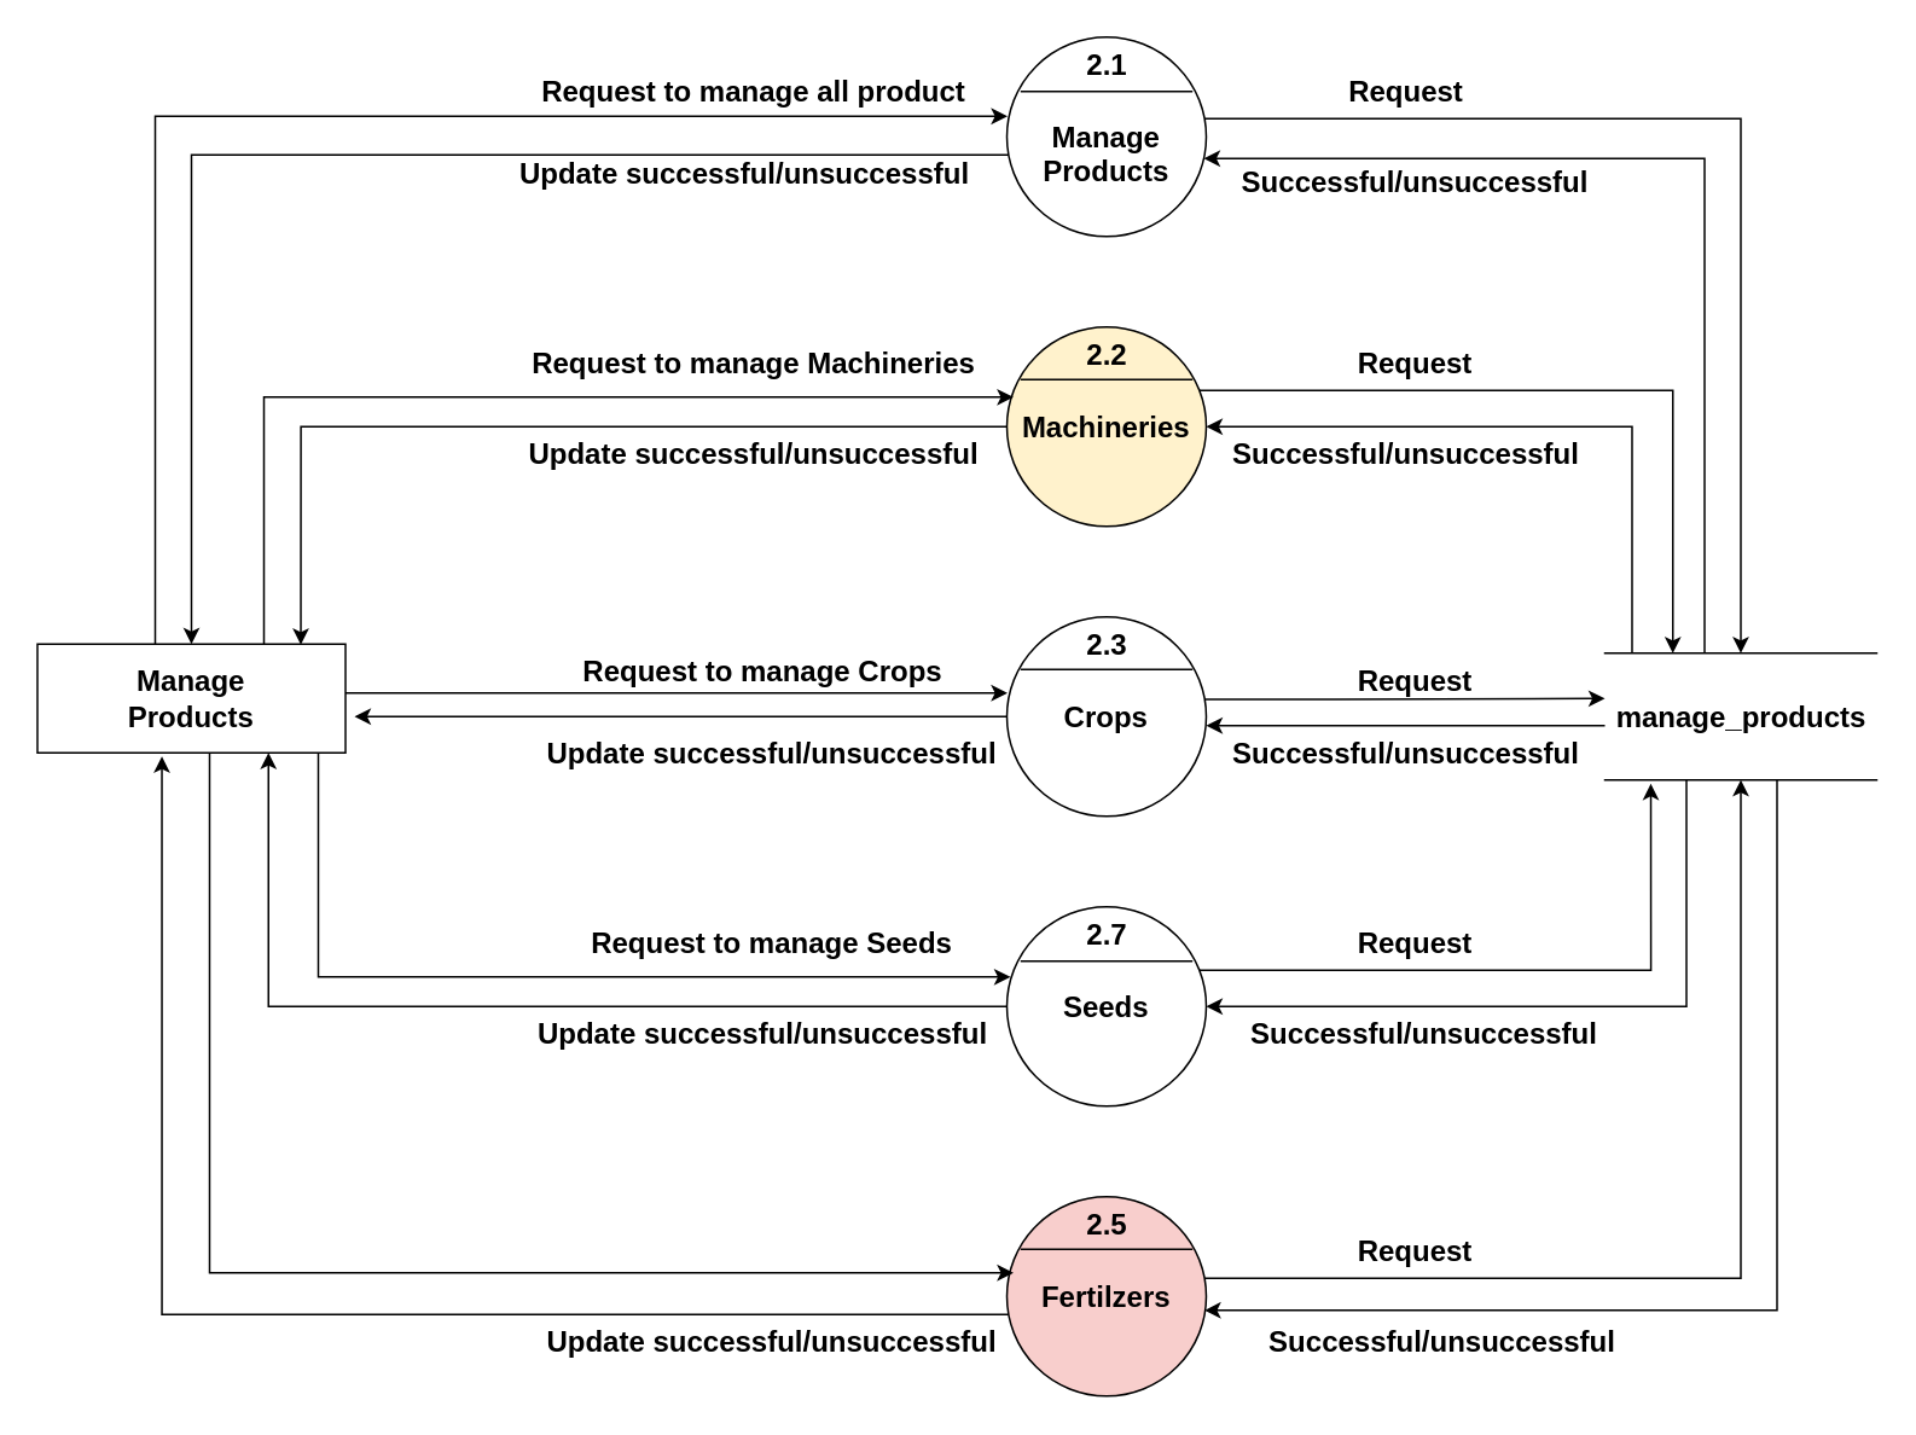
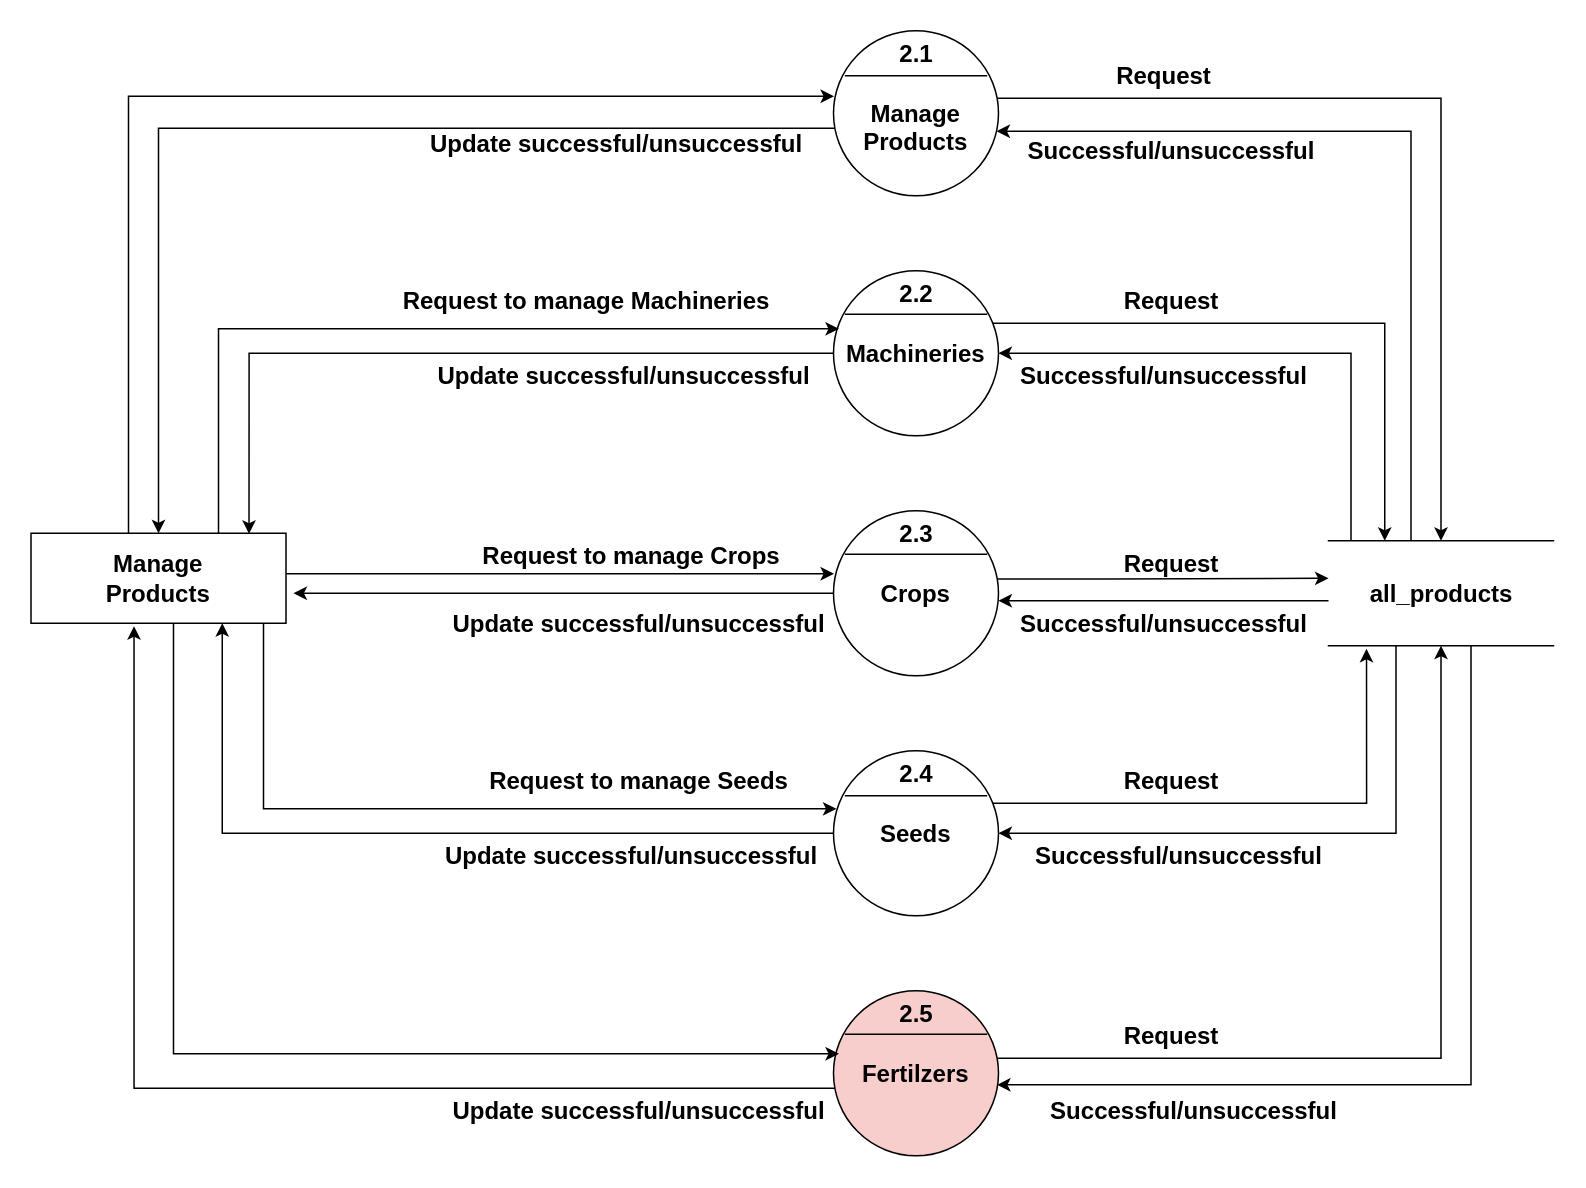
  <mxCell id="0" />
  <mxCell id="1" parent="0" />
  <mxCell id="2" style="edgeStyle=orthogonalEdgeStyle;rounded=0;orthogonalLoop=1;jettySize=auto;html=1;entryX=0.5;entryY=0;entryDx=0;entryDy=0;fontSize=16;" edge="1" parent="1" source="4" target="45"><mxGeometry relative="1" as="geometry"><Array as="points"><mxPoint x="105" y="85" /></Array></mxGeometry></mxCell>
  <mxCell id="3" style="edgeStyle=orthogonalEdgeStyle;rounded=0;orthogonalLoop=1;jettySize=auto;html=1;entryX=0.5;entryY=0;entryDx=0;entryDy=0;fontSize=16;" edge="1" parent="1" source="4" target="14"><mxGeometry relative="1" as="geometry"><Array as="points"><mxPoint x="960" y="65" /></Array></mxGeometry></mxCell>
  <mxCell id="4" value="&lt;b&gt;&lt;br&gt;Manage&lt;br&gt;Products&lt;br&gt;&lt;/b&gt;" style="ellipse;whiteSpace=wrap;html=1;aspect=fixed;fontSize=16;" vertex="1" parent="1"><mxGeometry x="555" y="20" width="110" height="110" as="geometry" /></mxCell>
  <mxCell id="5" style="edgeStyle=orthogonalEdgeStyle;rounded=0;orthogonalLoop=1;jettySize=auto;html=1;entryX=0.855;entryY=0.006;entryDx=0;entryDy=0;entryPerimeter=0;fontSize=16;" edge="1" parent="1" source="7" target="45"><mxGeometry relative="1" as="geometry"><Array as="points"><mxPoint x="165" y="235" /></Array></mxGeometry></mxCell>
  <mxCell id="6" style="edgeStyle=orthogonalEdgeStyle;rounded=0;orthogonalLoop=1;jettySize=auto;html=1;entryX=0.25;entryY=0;entryDx=0;entryDy=0;fontSize=16;" edge="1" parent="1" source="7" target="14"><mxGeometry relative="1" as="geometry"><Array as="points"><mxPoint x="923" y="215" /></Array></mxGeometry></mxCell>
- <mxCell id="7" value="&lt;b&gt;Machineries&lt;/b&gt;" style="ellipse;whiteSpace=wrap;html=1;aspect=fixed;fontSize=16;fillColor=#fff2cc;" vertex="1" parent="1"><mxGeometry x="555" y="180" width="110" height="110" as="geometry" /></mxCell>
+ <mxCell id="7" value="&lt;b&gt;Machineries&lt;/b&gt;" style="ellipse;whiteSpace=wrap;html=1;aspect=fixed;fontSize=16;" vertex="1" parent="1"><mxGeometry x="555" y="180" width="110" height="110" as="geometry" /></mxCell>
  <mxCell id="8" style="edgeStyle=orthogonalEdgeStyle;rounded=0;orthogonalLoop=1;jettySize=auto;html=1;fontSize=16;" edge="1" parent="1" source="9"><mxGeometry relative="1" as="geometry"><mxPoint x="195" y="395" as="targetPoint" /></mxGeometry></mxCell>
  <mxCell id="9" value="&lt;b&gt;Crops&lt;br&gt;&lt;/b&gt;" style="ellipse;whiteSpace=wrap;html=1;aspect=fixed;fontSize=16;" vertex="1" parent="1"><mxGeometry x="555" y="340" width="110" height="110" as="geometry" /></mxCell>
  <mxCell id="10" style="edgeStyle=orthogonalEdgeStyle;rounded=0;orthogonalLoop=1;jettySize=auto;html=1;entryX=1;entryY=0.5;entryDx=0;entryDy=0;fontSize=16;" edge="1" parent="1" source="14" target="7"><mxGeometry relative="1" as="geometry"><Array as="points"><mxPoint x="900" y="235" /></Array></mxGeometry></mxCell>
  <mxCell id="11" style="edgeStyle=orthogonalEdgeStyle;rounded=0;orthogonalLoop=1;jettySize=auto;html=1;entryX=0.988;entryY=0.609;entryDx=0;entryDy=0;entryPerimeter=0;fontSize=16;" edge="1" parent="1" source="14" target="4"><mxGeometry relative="1" as="geometry"><Array as="points"><mxPoint x="940" y="87" /></Array></mxGeometry></mxCell>
  <mxCell id="12" style="edgeStyle=orthogonalEdgeStyle;rounded=0;orthogonalLoop=1;jettySize=auto;html=1;entryX=1;entryY=0.5;entryDx=0;entryDy=0;fontSize=16;" edge="1" parent="1" source="14" target="17"><mxGeometry relative="1" as="geometry"><Array as="points"><mxPoint x="930" y="555" /></Array></mxGeometry></mxCell>
  <mxCell id="13" style="edgeStyle=orthogonalEdgeStyle;rounded=0;orthogonalLoop=1;jettySize=auto;html=1;entryX=0.991;entryY=0.57;entryDx=0;entryDy=0;entryPerimeter=0;" edge="1" parent="1" source="14" target="20"><mxGeometry relative="1" as="geometry"><Array as="points"><mxPoint x="980" y="723" /></Array></mxGeometry></mxCell>
- <mxCell id="14" value="&lt;b&gt;manage_products&lt;br&gt;&lt;/b&gt;" style="html=1;dashed=0;whitespace=wrap;shape=partialRectangle;right=0;left=0;fontSize=16;" vertex="1" parent="1"><mxGeometry x="885" y="360" width="150" height="70" as="geometry" /></mxCell>
+ <mxCell id="14" value="&lt;b&gt;all_products&lt;br&gt;&lt;/b&gt;" style="html=1;dashed=0;whitespace=wrap;shape=partialRectangle;right=0;left=0;fontSize=16;" vertex="1" parent="1"><mxGeometry x="885" y="360" width="150" height="70" as="geometry" /></mxCell>
  <mxCell id="15" style="edgeStyle=orthogonalEdgeStyle;rounded=0;orthogonalLoop=1;jettySize=auto;html=1;entryX=0.75;entryY=1;entryDx=0;entryDy=0;fontSize=16;" edge="1" parent="1" source="17" target="45"><mxGeometry relative="1" as="geometry"><Array as="points"><mxPoint x="148" y="555" /></Array></mxGeometry></mxCell>
  <mxCell id="16" style="edgeStyle=orthogonalEdgeStyle;rounded=0;orthogonalLoop=1;jettySize=auto;html=1;entryX=0.169;entryY=1.029;entryDx=0;entryDy=0;entryPerimeter=0;fontSize=16;" edge="1" parent="1" source="17" target="14"><mxGeometry relative="1" as="geometry"><Array as="points"><mxPoint x="910" y="535" /></Array></mxGeometry></mxCell>
  <mxCell id="17" value="&lt;b&gt;Seeds&lt;br&gt;&lt;/b&gt;" style="ellipse;whiteSpace=wrap;html=1;aspect=fixed;fontSize=16;" vertex="1" parent="1"><mxGeometry x="555" y="500" width="110" height="110" as="geometry" /></mxCell>
  <mxCell id="18" style="edgeStyle=orthogonalEdgeStyle;rounded=0;orthogonalLoop=1;jettySize=auto;html=1;entryX=0.404;entryY=1.033;entryDx=0;entryDy=0;entryPerimeter=0;fontSize=16;" edge="1" parent="1" source="20" target="45"><mxGeometry relative="1" as="geometry"><Array as="points"><mxPoint x="89" y="725" /></Array></mxGeometry></mxCell>
  <mxCell id="19" style="edgeStyle=orthogonalEdgeStyle;rounded=0;orthogonalLoop=1;jettySize=auto;html=1;entryX=0.5;entryY=1;entryDx=0;entryDy=0;fontSize=16;" edge="1" parent="1" source="20" target="14"><mxGeometry relative="1" as="geometry"><Array as="points"><mxPoint x="960" y="705" /></Array></mxGeometry></mxCell>
  <mxCell id="20" value="&lt;b&gt;Fertilzers&lt;br&gt;&lt;/b&gt;" style="ellipse;whiteSpace=wrap;html=1;aspect=fixed;fontSize=16;fillColor=#f8cecc;" vertex="1" parent="1"><mxGeometry x="555" y="660" width="110" height="110" as="geometry" /></mxCell>
  <mxCell id="21" value="&lt;b&gt;Successful/unsuccessful&lt;/b&gt;" style="text;html=1;align=center;verticalAlign=middle;resizable=0;points=[];autosize=1;strokeColor=none;fillColor=none;fontSize=16;" vertex="1" parent="1"><mxGeometry x="670" y="400" width="210" height="30" as="geometry" /></mxCell>
  <mxCell id="22" value="&lt;b&gt;Update successful/unsuccessful&lt;/b&gt;" style="text;html=1;align=center;verticalAlign=middle;resizable=0;points=[];autosize=1;strokeColor=none;fillColor=none;fontSize=16;" vertex="1" parent="1"><mxGeometry x="275" y="80" width="270" height="30" as="geometry" /></mxCell>
- <mxCell id="23" value="&lt;b&gt;Request to manage Machineries&lt;/b&gt;" style="text;html=1;align=center;verticalAlign=middle;resizable=0;points=[];autosize=1;strokeColor=none;fillColor=none;fontSize=16;" vertex="1" parent="1"><mxGeometry x="280" y="185" width="270" height="30" as="geometry" /></mxCell>
+ <mxCell id="23" value="&lt;b&gt;Request to manage Machineries&lt;/b&gt;" style="text;html=1;align=center;verticalAlign=middle;resizable=0;points=[];autosize=1;strokeColor=none;fillColor=none;fontSize=16;" vertex="1" parent="1"><mxGeometry x="255" y="185" width="270" height="30" as="geometry" /></mxCell>
  <mxCell id="24" value="&lt;b&gt;Request to manage Seeds&lt;/b&gt;" style="text;html=1;align=center;verticalAlign=middle;resizable=0;points=[];autosize=1;strokeColor=none;fillColor=none;fontSize=16;" vertex="1" parent="1"><mxGeometry x="315" y="505" width="220" height="30" as="geometry" /></mxCell>
  <mxCell id="25" value="&lt;b&gt;Update successful/unsuccessful&lt;/b&gt;" style="text;html=1;align=center;verticalAlign=middle;resizable=0;points=[];autosize=1;strokeColor=none;fillColor=none;fontSize=16;" vertex="1" parent="1"><mxGeometry x="280" y="235" width="270" height="30" as="geometry" /></mxCell>
- <mxCell id="26" value="&lt;b&gt;Request to manage all product&lt;/b&gt;" style="text;html=1;align=center;verticalAlign=middle;resizable=0;points=[];autosize=1;strokeColor=none;fillColor=none;fontSize=16;" vertex="1" parent="1"><mxGeometry x="285" y="35" width="260" height="30" as="geometry" /></mxCell>
  <mxCell id="27" value="&lt;b&gt;Request to manage Crops&lt;/b&gt;" style="text;html=1;align=center;verticalAlign=middle;resizable=0;points=[];autosize=1;strokeColor=none;fillColor=none;fontSize=16;" vertex="1" parent="1"><mxGeometry x="310" y="355" width="220" height="30" as="geometry" /></mxCell>
  <mxCell id="28" value="" style="endArrow=none;html=1;rounded=0;exitX=0.073;exitY=0.264;exitDx=0;exitDy=0;exitPerimeter=0;entryX=0.936;entryY=0.264;entryDx=0;entryDy=0;entryPerimeter=0;" edge="1" parent="1"><mxGeometry width="50" height="50" relative="1" as="geometry"><mxPoint x="562.54" y="50" as="sourcePoint" /><mxPoint x="657.47" y="50" as="targetPoint" /></mxGeometry></mxCell>
  <mxCell id="29" value="&lt;span style=&quot;font-size: 16px;&quot;&gt;&lt;b&gt;2.1&lt;/b&gt;&lt;/span&gt;" style="text;html=1;align=center;verticalAlign=middle;resizable=0;points=[];autosize=1;strokeColor=none;fillColor=none;" vertex="1" parent="1"><mxGeometry x="585" y="20" width="50" height="30" as="geometry" /></mxCell>
  <mxCell id="30" value="" style="endArrow=none;html=1;rounded=0;exitX=0.073;exitY=0.264;exitDx=0;exitDy=0;exitPerimeter=0;entryX=0.936;entryY=0.264;entryDx=0;entryDy=0;entryPerimeter=0;" edge="1" parent="1"><mxGeometry width="50" height="50" relative="1" as="geometry"><mxPoint x="562.53" y="209" as="sourcePoint" /><mxPoint x="657.46" y="209" as="targetPoint" /></mxGeometry></mxCell>
  <mxCell id="31" value="" style="endArrow=none;html=1;rounded=0;exitX=0.073;exitY=0.264;exitDx=0;exitDy=0;exitPerimeter=0;entryX=0.936;entryY=0.264;entryDx=0;entryDy=0;entryPerimeter=0;" edge="1" parent="1"><mxGeometry width="50" height="50" relative="1" as="geometry"><mxPoint x="562.54" y="369" as="sourcePoint" /><mxPoint x="657.47" y="369" as="targetPoint" /></mxGeometry></mxCell>
  <mxCell id="32" value="" style="endArrow=none;html=1;rounded=0;exitX=0.073;exitY=0.264;exitDx=0;exitDy=0;exitPerimeter=0;entryX=0.936;entryY=0.264;entryDx=0;entryDy=0;entryPerimeter=0;" edge="1" parent="1"><mxGeometry width="50" height="50" relative="1" as="geometry"><mxPoint x="562.53" y="530" as="sourcePoint" /><mxPoint x="657.46" y="530" as="targetPoint" /></mxGeometry></mxCell>
  <mxCell id="33" value="" style="endArrow=none;html=1;rounded=0;exitX=0.073;exitY=0.264;exitDx=0;exitDy=0;exitPerimeter=0;entryX=0.936;entryY=0.264;entryDx=0;entryDy=0;entryPerimeter=0;" edge="1" parent="1"><mxGeometry width="50" height="50" relative="1" as="geometry"><mxPoint x="562.54" y="689" as="sourcePoint" /><mxPoint x="657.47" y="689" as="targetPoint" /></mxGeometry></mxCell>
  <mxCell id="34" value="&lt;span style=&quot;font-size: 16px;&quot;&gt;&lt;b&gt;2.2&lt;/b&gt;&lt;/span&gt;" style="text;html=1;align=center;verticalAlign=middle;resizable=0;points=[];autosize=1;strokeColor=none;fillColor=none;" vertex="1" parent="1"><mxGeometry x="585" y="180" width="50" height="30" as="geometry" /></mxCell>
  <mxCell id="35" value="&lt;span style=&quot;font-size: 16px;&quot;&gt;&lt;b&gt;2.3&lt;/b&gt;&lt;/span&gt;" style="text;html=1;align=center;verticalAlign=middle;resizable=0;points=[];autosize=1;strokeColor=none;fillColor=none;" vertex="1" parent="1"><mxGeometry x="585" y="340" width="50" height="30" as="geometry" /></mxCell>
- <mxCell id="36" value="&lt;span style=&quot;font-size: 16px;&quot;&gt;&lt;b&gt;2.7&lt;/b&gt;&lt;/span&gt;" style="text;html=1;align=center;verticalAlign=middle;resizable=0;points=[];autosize=1;strokeColor=none;fillColor=none;" vertex="1" parent="1"><mxGeometry x="585" y="500" width="50" height="30" as="geometry" /></mxCell>
+ <mxCell id="36" value="&lt;span style=&quot;font-size: 16px;&quot;&gt;&lt;b&gt;2.4&lt;/b&gt;&lt;/span&gt;" style="text;html=1;align=center;verticalAlign=middle;resizable=0;points=[];autosize=1;strokeColor=none;fillColor=none;" vertex="1" parent="1"><mxGeometry x="585" y="500" width="50" height="30" as="geometry" /></mxCell>
  <mxCell id="37" value="&lt;span style=&quot;font-size: 16px;&quot;&gt;&lt;b&gt;2.5&lt;/b&gt;&lt;/span&gt;" style="text;html=1;align=center;verticalAlign=middle;resizable=0;points=[];autosize=1;strokeColor=none;fillColor=none;" vertex="1" parent="1"><mxGeometry x="585" y="660" width="50" height="30" as="geometry" /></mxCell>
  <mxCell id="38" style="edgeStyle=orthogonalEdgeStyle;rounded=0;orthogonalLoop=1;jettySize=auto;html=1;entryX=-0.006;entryY=0.393;entryDx=0;entryDy=0;entryPerimeter=0;fontSize=16;" edge="1" parent="1"><mxGeometry relative="1" as="geometry"><mxPoint x="664.575" y="385.49" as="sourcePoint" /><mxPoint x="885" y="385" as="targetPoint" /><Array as="points"><mxPoint x="735.9" y="385.49" /><mxPoint x="735.9" y="385.49" /></Array></mxGeometry></mxCell>
  <mxCell id="39" style="edgeStyle=orthogonalEdgeStyle;rounded=0;orthogonalLoop=1;jettySize=auto;html=1;entryX=1;entryY=0.5;entryDx=0;entryDy=0;fontSize=16;" edge="1" parent="1"><mxGeometry relative="1" as="geometry"><mxPoint x="885" y="400" as="sourcePoint" /><mxPoint x="665" y="400" as="targetPoint" /><Array as="points"><mxPoint x="820" y="400" /><mxPoint x="820" y="400" /></Array></mxGeometry></mxCell>
  <mxCell id="40" style="edgeStyle=orthogonalEdgeStyle;rounded=0;orthogonalLoop=1;jettySize=auto;html=1;entryX=0.003;entryY=0.397;entryDx=0;entryDy=0;entryPerimeter=0;fontSize=16;" edge="1" parent="1" source="45" target="4"><mxGeometry relative="1" as="geometry"><Array as="points"><mxPoint x="85" y="64" /></Array></mxGeometry></mxCell>
  <mxCell id="41" style="edgeStyle=orthogonalEdgeStyle;rounded=0;orthogonalLoop=1;jettySize=auto;html=1;entryX=0.033;entryY=0.352;entryDx=0;entryDy=0;entryPerimeter=0;fontSize=16;" edge="1" parent="1" source="45" target="7"><mxGeometry relative="1" as="geometry"><Array as="points"><mxPoint x="145" y="219" /></Array></mxGeometry></mxCell>
  <mxCell id="42" style="edgeStyle=orthogonalEdgeStyle;rounded=0;orthogonalLoop=1;jettySize=auto;html=1;entryX=0.003;entryY=0.382;entryDx=0;entryDy=0;entryPerimeter=0;fontSize=16;" edge="1" parent="1" source="45" target="9"><mxGeometry relative="1" as="geometry"><Array as="points"><mxPoint x="450" y="382" /><mxPoint x="450" y="382" /></Array></mxGeometry></mxCell>
  <mxCell id="43" style="edgeStyle=orthogonalEdgeStyle;rounded=0;orthogonalLoop=1;jettySize=auto;html=1;entryX=0.018;entryY=0.352;entryDx=0;entryDy=0;entryPerimeter=0;fontSize=16;" edge="1" parent="1" source="45" target="17"><mxGeometry relative="1" as="geometry"><Array as="points"><mxPoint x="175" y="539" /></Array></mxGeometry></mxCell>
  <mxCell id="44" style="edgeStyle=orthogonalEdgeStyle;rounded=0;orthogonalLoop=1;jettySize=auto;html=1;entryX=0.033;entryY=0.382;entryDx=0;entryDy=0;entryPerimeter=0;fontSize=16;" edge="1" parent="1" source="45" target="20"><mxGeometry relative="1" as="geometry"><Array as="points"><mxPoint x="115" y="702" /></Array></mxGeometry></mxCell>
  <mxCell id="45" value="&lt;b&gt;Manage&lt;br&gt;Products&lt;br&gt;&lt;/b&gt;" style="rounded=0;whiteSpace=wrap;html=1;fontSize=16;" vertex="1" parent="1"><mxGeometry x="20" y="355" width="170" height="60" as="geometry" /></mxCell>
  <mxCell id="46" value="&lt;b&gt;Request&lt;/b&gt;" style="text;html=1;align=center;verticalAlign=middle;resizable=0;points=[];autosize=1;strokeColor=none;fillColor=none;fontSize=16;" vertex="1" parent="1"><mxGeometry x="730" y="35" width="90" height="30" as="geometry" /></mxCell>
  <mxCell id="47" value="&lt;b&gt;Request&lt;/b&gt;" style="text;html=1;align=center;verticalAlign=middle;resizable=0;points=[];autosize=1;strokeColor=none;fillColor=none;fontSize=16;" vertex="1" parent="1"><mxGeometry x="735" y="185" width="90" height="30" as="geometry" /></mxCell>
  <mxCell id="48" value="&lt;b&gt;Request&lt;/b&gt;" style="text;html=1;align=center;verticalAlign=middle;resizable=0;points=[];autosize=1;strokeColor=none;fillColor=none;fontSize=16;" vertex="1" parent="1"><mxGeometry x="735" y="360" width="90" height="30" as="geometry" /></mxCell>
  <mxCell id="49" value="&lt;b&gt;Request&lt;/b&gt;" style="text;html=1;align=center;verticalAlign=middle;resizable=0;points=[];autosize=1;strokeColor=none;fillColor=none;fontSize=16;" vertex="1" parent="1"><mxGeometry x="735" y="505" width="90" height="30" as="geometry" /></mxCell>
  <mxCell id="50" value="&lt;b&gt;Request&lt;/b&gt;" style="text;html=1;align=center;verticalAlign=middle;resizable=0;points=[];autosize=1;strokeColor=none;fillColor=none;fontSize=16;" vertex="1" parent="1"><mxGeometry x="735" y="675" width="90" height="30" as="geometry" /></mxCell>
  <mxCell id="51" value="&lt;b&gt;Successful/unsuccessful&lt;/b&gt;" style="text;html=1;align=center;verticalAlign=middle;resizable=0;points=[];autosize=1;strokeColor=none;fillColor=none;fontSize=16;" vertex="1" parent="1"><mxGeometry x="690" y="725" width="210" height="30" as="geometry" /></mxCell>
  <mxCell id="52" value="&lt;b&gt;Successful/unsuccessful&lt;/b&gt;" style="text;html=1;align=center;verticalAlign=middle;resizable=0;points=[];autosize=1;strokeColor=none;fillColor=none;fontSize=16;" vertex="1" parent="1"><mxGeometry x="680" y="555" width="210" height="30" as="geometry" /></mxCell>
  <mxCell id="53" value="&lt;b&gt;Successful/unsuccessful&lt;/b&gt;" style="text;html=1;align=center;verticalAlign=middle;resizable=0;points=[];autosize=1;strokeColor=none;fillColor=none;fontSize=16;" vertex="1" parent="1"><mxGeometry x="670" y="235" width="210" height="30" as="geometry" /></mxCell>
  <mxCell id="54" value="&lt;b&gt;Successful/unsuccessful&lt;/b&gt;" style="text;html=1;align=center;verticalAlign=middle;resizable=0;points=[];autosize=1;strokeColor=none;fillColor=none;fontSize=16;" vertex="1" parent="1"><mxGeometry x="675" y="85" width="210" height="30" as="geometry" /></mxCell>
  <mxCell id="55" value="&lt;b&gt;Update successful/unsuccessful&lt;/b&gt;" style="text;html=1;align=center;verticalAlign=middle;resizable=0;points=[];autosize=1;strokeColor=none;fillColor=none;fontSize=16;" vertex="1" parent="1"><mxGeometry x="290" y="400" width="270" height="30" as="geometry" /></mxCell>
  <mxCell id="56" value="&lt;b&gt;Update successful/unsuccessful&lt;/b&gt;" style="text;html=1;align=center;verticalAlign=middle;resizable=0;points=[];autosize=1;strokeColor=none;fillColor=none;fontSize=16;" vertex="1" parent="1"><mxGeometry x="285" y="555" width="270" height="30" as="geometry" /></mxCell>
  <mxCell id="57" value="&lt;b&gt;Update successful/unsuccessful&lt;/b&gt;" style="text;html=1;align=center;verticalAlign=middle;resizable=0;points=[];autosize=1;strokeColor=none;fillColor=none;fontSize=16;" vertex="1" parent="1"><mxGeometry x="290" y="725" width="270" height="30" as="geometry" /></mxCell>
